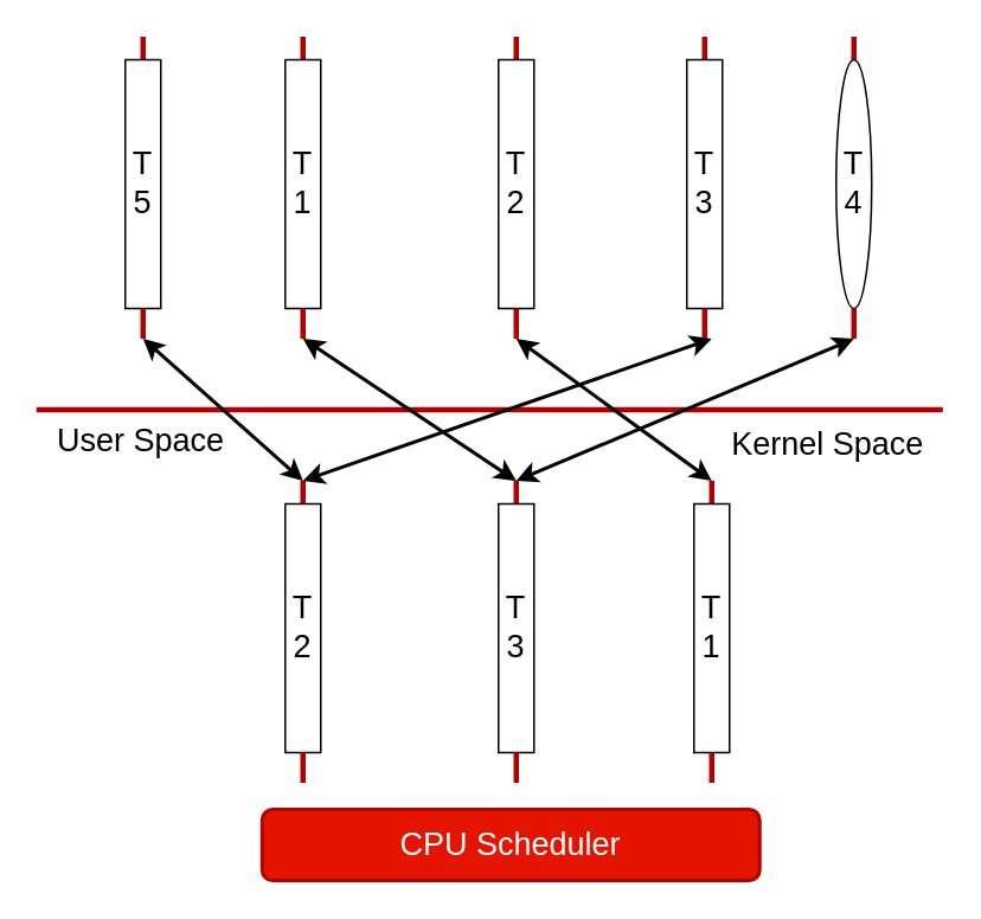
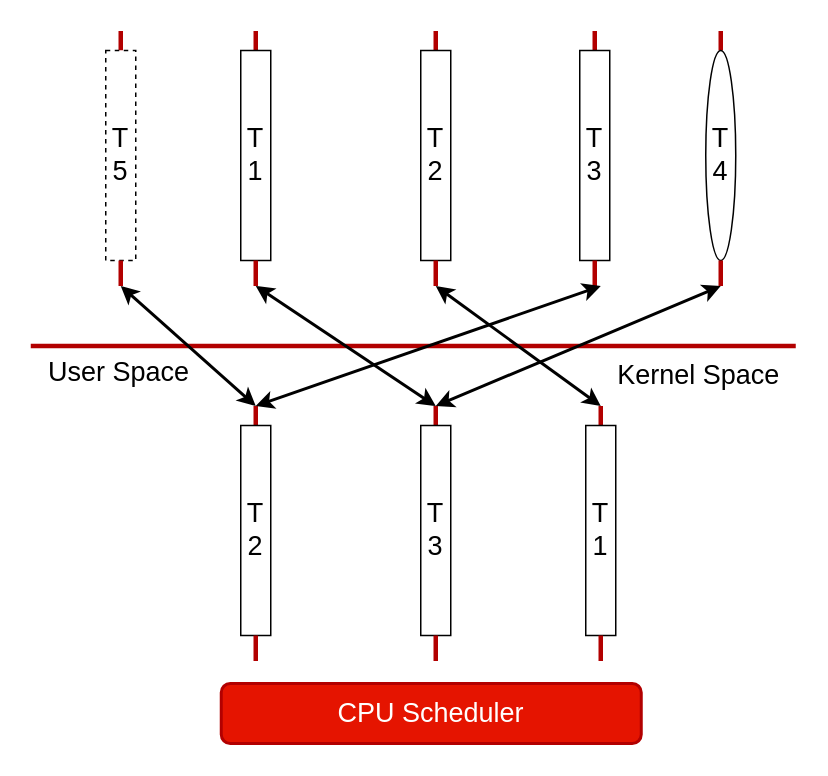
  <mxCell id="0" />
  <mxCell id="1" parent="0" />
  <mxCell id="2" value="" style="endArrow=none;html=1;rounded=0;strokeWidth=3;fillColor=#e51400;strokeColor=#B20000;" edge="1" parent="1"><mxGeometry width="50" height="50" relative="1" as="geometry"><mxPoint x="20" y="230" as="sourcePoint" /><mxPoint x="530" y="230" as="targetPoint" /></mxGeometry></mxCell>
  <mxCell id="3" value="&lt;font style=&quot;font-size: 18px;&quot;&gt;User Space&lt;/font&gt;" style="text;html=1;strokeColor=none;fillColor=none;align=center;verticalAlign=middle;whiteSpace=wrap;rounded=0;" vertex="1" parent="1"><mxGeometry x="24" y="233" width="110" height="30" as="geometry" /></mxCell>
  <mxCell id="4" value="" style="group" vertex="1" connectable="0" parent="1"><mxGeometry x="160" y="20" width="20" height="170" as="geometry" /></mxCell>
  <mxCell id="5" value="" style="endArrow=none;html=1;rounded=0;fontSize=18;strokeWidth=3;fillColor=#e51400;strokeColor=#B20000;startArrow=none;" edge="1" parent="4" source="6"><mxGeometry width="50" height="50" relative="1" as="geometry"><mxPoint x="10" y="170" as="sourcePoint" /><mxPoint x="10" as="targetPoint" /></mxGeometry></mxCell>
  <mxCell id="6" value="T&lt;br&gt;1" style="rounded=0;whiteSpace=wrap;html=1;fontSize=18;" vertex="1" parent="4"><mxGeometry y="13" width="20" height="140" as="geometry" /></mxCell>
  <mxCell id="7" value="" style="endArrow=none;html=1;rounded=0;fontSize=18;strokeWidth=3;fillColor=#e51400;strokeColor=#B20000;" edge="1" parent="4" target="6"><mxGeometry width="50" height="50" relative="1" as="geometry"><mxPoint x="10" y="170" as="sourcePoint" /><mxPoint x="10" as="targetPoint" /></mxGeometry></mxCell>
  <mxCell id="8" value="" style="group" vertex="1" connectable="0" parent="1"><mxGeometry x="280" y="20" width="20" height="170" as="geometry" /></mxCell>
  <mxCell id="9" value="" style="endArrow=none;html=1;rounded=0;fontSize=18;strokeWidth=3;fillColor=#e51400;strokeColor=#B20000;startArrow=none;" edge="1" parent="8" source="10"><mxGeometry width="50" height="50" relative="1" as="geometry"><mxPoint x="10" y="170" as="sourcePoint" /><mxPoint x="10" as="targetPoint" /></mxGeometry></mxCell>
  <mxCell id="10" value="T&lt;br&gt;2" style="rounded=0;whiteSpace=wrap;html=1;fontSize=18;" vertex="1" parent="8"><mxGeometry y="13" width="20" height="140" as="geometry" /></mxCell>
  <mxCell id="11" value="" style="endArrow=none;html=1;rounded=0;fontSize=18;strokeWidth=3;fillColor=#e51400;strokeColor=#B20000;" edge="1" parent="8" target="10"><mxGeometry width="50" height="50" relative="1" as="geometry"><mxPoint x="10" y="170" as="sourcePoint" /><mxPoint x="10" as="targetPoint" /></mxGeometry></mxCell>
  <mxCell id="12" value="" style="group" vertex="1" connectable="0" parent="1"><mxGeometry x="386" y="20" width="20" height="170" as="geometry" /></mxCell>
  <mxCell id="13" value="" style="endArrow=none;html=1;rounded=0;fontSize=18;strokeWidth=3;fillColor=#e51400;strokeColor=#B20000;startArrow=none;" edge="1" parent="12" source="14"><mxGeometry width="50" height="50" relative="1" as="geometry"><mxPoint x="10" y="170" as="sourcePoint" /><mxPoint x="10" as="targetPoint" /></mxGeometry></mxCell>
  <mxCell id="14" value="T&lt;br&gt;3" style="rounded=0;whiteSpace=wrap;html=1;fontSize=18;" vertex="1" parent="12"><mxGeometry y="13" width="20" height="140" as="geometry" /></mxCell>
  <mxCell id="15" value="" style="endArrow=none;html=1;rounded=0;fontSize=18;strokeWidth=3;fillColor=#e51400;strokeColor=#B20000;" edge="1" parent="12" target="14"><mxGeometry width="50" height="50" relative="1" as="geometry"><mxPoint x="10" y="170" as="sourcePoint" /><mxPoint x="10" as="targetPoint" /></mxGeometry></mxCell>
  <mxCell id="16" value="&lt;span style=&quot;&quot;&gt;Kernel Space&lt;/span&gt;" style="text;html=1;align=center;verticalAlign=middle;resizable=0;points=[];autosize=1;strokeColor=none;fillColor=none;fontSize=18;" vertex="1" parent="1"><mxGeometry x="400" y="230" width="130" height="40" as="geometry" /></mxCell>
  <mxCell id="17" value="" style="group" vertex="1" connectable="0" parent="1"><mxGeometry x="160" y="270" width="20" height="170" as="geometry" /></mxCell>
  <mxCell id="18" value="" style="endArrow=none;html=1;rounded=0;fontSize=18;strokeWidth=3;fillColor=#e51400;strokeColor=#B20000;startArrow=none;" edge="1" parent="17" source="19"><mxGeometry width="50" height="50" relative="1" as="geometry"><mxPoint x="10" y="170" as="sourcePoint" /><mxPoint x="10" as="targetPoint" /></mxGeometry></mxCell>
  <mxCell id="19" value="T&lt;br&gt;2" style="rounded=0;whiteSpace=wrap;html=1;fontSize=18;" vertex="1" parent="17"><mxGeometry y="13" width="20" height="140" as="geometry" /></mxCell>
  <mxCell id="20" value="" style="endArrow=none;html=1;rounded=0;fontSize=18;strokeWidth=3;fillColor=#e51400;strokeColor=#B20000;" edge="1" parent="17" target="19"><mxGeometry width="50" height="50" relative="1" as="geometry"><mxPoint x="10" y="170" as="sourcePoint" /><mxPoint x="10" as="targetPoint" /></mxGeometry></mxCell>
  <mxCell id="21" value="" style="group" vertex="1" connectable="0" parent="1"><mxGeometry x="280" y="270" width="20" height="170" as="geometry" /></mxCell>
  <mxCell id="22" value="" style="endArrow=none;html=1;rounded=0;fontSize=18;strokeWidth=3;fillColor=#e51400;strokeColor=#B20000;startArrow=none;" edge="1" parent="21" source="23"><mxGeometry width="50" height="50" relative="1" as="geometry"><mxPoint x="10" y="170" as="sourcePoint" /><mxPoint x="10" as="targetPoint" /></mxGeometry></mxCell>
  <mxCell id="23" value="T&lt;br&gt;3" style="rounded=0;whiteSpace=wrap;html=1;fontSize=18;" vertex="1" parent="21"><mxGeometry y="13" width="20" height="140" as="geometry" /></mxCell>
  <mxCell id="24" value="" style="endArrow=none;html=1;rounded=0;fontSize=18;strokeWidth=3;fillColor=#e51400;strokeColor=#B20000;" edge="1" parent="21" target="23"><mxGeometry width="50" height="50" relative="1" as="geometry"><mxPoint x="10" y="170" as="sourcePoint" /><mxPoint x="10" as="targetPoint" /></mxGeometry></mxCell>
  <mxCell id="25" value="" style="group" vertex="1" connectable="0" parent="1"><mxGeometry x="390" y="270" width="20" height="170" as="geometry" /></mxCell>
  <mxCell id="26" value="" style="endArrow=none;html=1;rounded=0;fontSize=18;strokeWidth=3;fillColor=#e51400;strokeColor=#B20000;startArrow=none;" edge="1" parent="25" source="27"><mxGeometry width="50" height="50" relative="1" as="geometry"><mxPoint x="10" y="170" as="sourcePoint" /><mxPoint x="10" as="targetPoint" /></mxGeometry></mxCell>
  <mxCell id="27" value="T&lt;br&gt;1" style="rounded=0;whiteSpace=wrap;html=1;fontSize=18;" vertex="1" parent="25"><mxGeometry y="13" width="20" height="140" as="geometry" /></mxCell>
  <mxCell id="28" value="" style="endArrow=none;html=1;rounded=0;fontSize=18;strokeWidth=3;fillColor=#e51400;strokeColor=#B20000;" edge="1" parent="25" target="27"><mxGeometry width="50" height="50" relative="1" as="geometry"><mxPoint x="10" y="170" as="sourcePoint" /><mxPoint x="10" as="targetPoint" /></mxGeometry></mxCell>
  <mxCell id="29" value="" style="endArrow=classic;startArrow=classic;html=1;rounded=0;fontSize=18;strokeWidth=2;" edge="1" parent="1"><mxGeometry width="50" height="50" relative="1" as="geometry"><mxPoint x="170" y="190" as="sourcePoint" /><mxPoint x="290" y="270" as="targetPoint" /></mxGeometry></mxCell>
  <mxCell id="30" value="" style="endArrow=classic;startArrow=classic;html=1;rounded=0;fontSize=18;strokeWidth=2;" edge="1" parent="1"><mxGeometry width="50" height="50" relative="1" as="geometry"><mxPoint x="170" y="270" as="sourcePoint" /><mxPoint x="400" y="190" as="targetPoint" /></mxGeometry></mxCell>
  <mxCell id="31" value="" style="endArrow=classic;startArrow=classic;html=1;rounded=0;fontSize=18;strokeWidth=2;" edge="1" parent="1"><mxGeometry width="50" height="50" relative="1" as="geometry"><mxPoint x="400" y="270" as="sourcePoint" /><mxPoint x="290" y="190" as="targetPoint" /></mxGeometry></mxCell>
  <mxCell id="32" value="CPU Scheduler" style="rounded=1;whiteSpace=wrap;html=1;fontSize=18;strokeWidth=2;fillColor=#e51400;fontColor=#ffffff;strokeColor=#B20000;" vertex="1" parent="1"><mxGeometry x="147" y="455" width="280" height="40" as="geometry" /></mxCell>
  <mxCell id="33" value="" style="group" vertex="1" connectable="0" parent="1"><mxGeometry x="470" y="20" width="20" height="170" as="geometry" /></mxCell>
  <mxCell id="34" value="" style="endArrow=none;html=1;rounded=0;fontSize=18;strokeWidth=3;fillColor=#e51400;strokeColor=#B20000;startArrow=none;" edge="1" parent="33" source="35"><mxGeometry width="50" height="50" relative="1" as="geometry"><mxPoint x="10" y="170" as="sourcePoint" /><mxPoint x="10" as="targetPoint" /></mxGeometry></mxCell>
  <mxCell id="35" value="T&lt;br&gt;4" style="ellipse;whiteSpace=wrap;html=1;fontSize=18;" vertex="1" parent="33"><mxGeometry y="13" width="20" height="140" as="geometry" /></mxCell>
  <mxCell id="36" value="" style="endArrow=none;html=1;rounded=0;fontSize=18;strokeWidth=3;fillColor=#e51400;strokeColor=#B20000;" edge="1" parent="33" target="35"><mxGeometry width="50" height="50" relative="1" as="geometry"><mxPoint x="10" y="170" as="sourcePoint" /><mxPoint x="10" as="targetPoint" /></mxGeometry></mxCell>
  <mxCell id="37" value="" style="endArrow=classic;startArrow=classic;html=1;rounded=0;fontSize=18;strokeWidth=2;" edge="1" parent="1"><mxGeometry width="50" height="50" relative="1" as="geometry"><mxPoint x="290" y="270" as="sourcePoint" /><mxPoint x="480" y="190" as="targetPoint" /></mxGeometry></mxCell>
  <mxCell id="38" value="" style="group" vertex="1" connectable="0" parent="1"><mxGeometry x="70" y="20" width="20" height="170" as="geometry" /></mxCell>
  <mxCell id="39" value="" style="endArrow=none;html=1;rounded=0;fontSize=18;strokeWidth=3;fillColor=#e51400;strokeColor=#B20000;startArrow=none;" edge="1" parent="38" source="40"><mxGeometry width="50" height="50" relative="1" as="geometry"><mxPoint x="10" y="170" as="sourcePoint" /><mxPoint x="10" as="targetPoint" /></mxGeometry></mxCell>
- <mxCell id="40" value="T&lt;br&gt;5" style="rounded=0;whiteSpace=wrap;html=1;fontSize=18;" vertex="1" parent="38"><mxGeometry y="13" width="20" height="140" as="geometry" /></mxCell>
+ <mxCell id="40" value="T&lt;br&gt;5" style="rounded=0;whiteSpace=wrap;html=1;fontSize=18;dashed=1;" vertex="1" parent="38"><mxGeometry y="13" width="20" height="140" as="geometry" /></mxCell>
  <mxCell id="41" value="" style="endArrow=none;html=1;rounded=0;fontSize=18;strokeWidth=3;fillColor=#e51400;strokeColor=#B20000;" edge="1" parent="38" target="40"><mxGeometry width="50" height="50" relative="1" as="geometry"><mxPoint x="10" y="170" as="sourcePoint" /><mxPoint x="10" as="targetPoint" /></mxGeometry></mxCell>
  <mxCell id="42" value="" style="endArrow=classic;startArrow=classic;html=1;rounded=0;fontSize=18;strokeWidth=2;" edge="1" parent="1"><mxGeometry width="50" height="50" relative="1" as="geometry"><mxPoint x="170" y="270" as="sourcePoint" /><mxPoint x="80" y="190" as="targetPoint" /></mxGeometry></mxCell>
